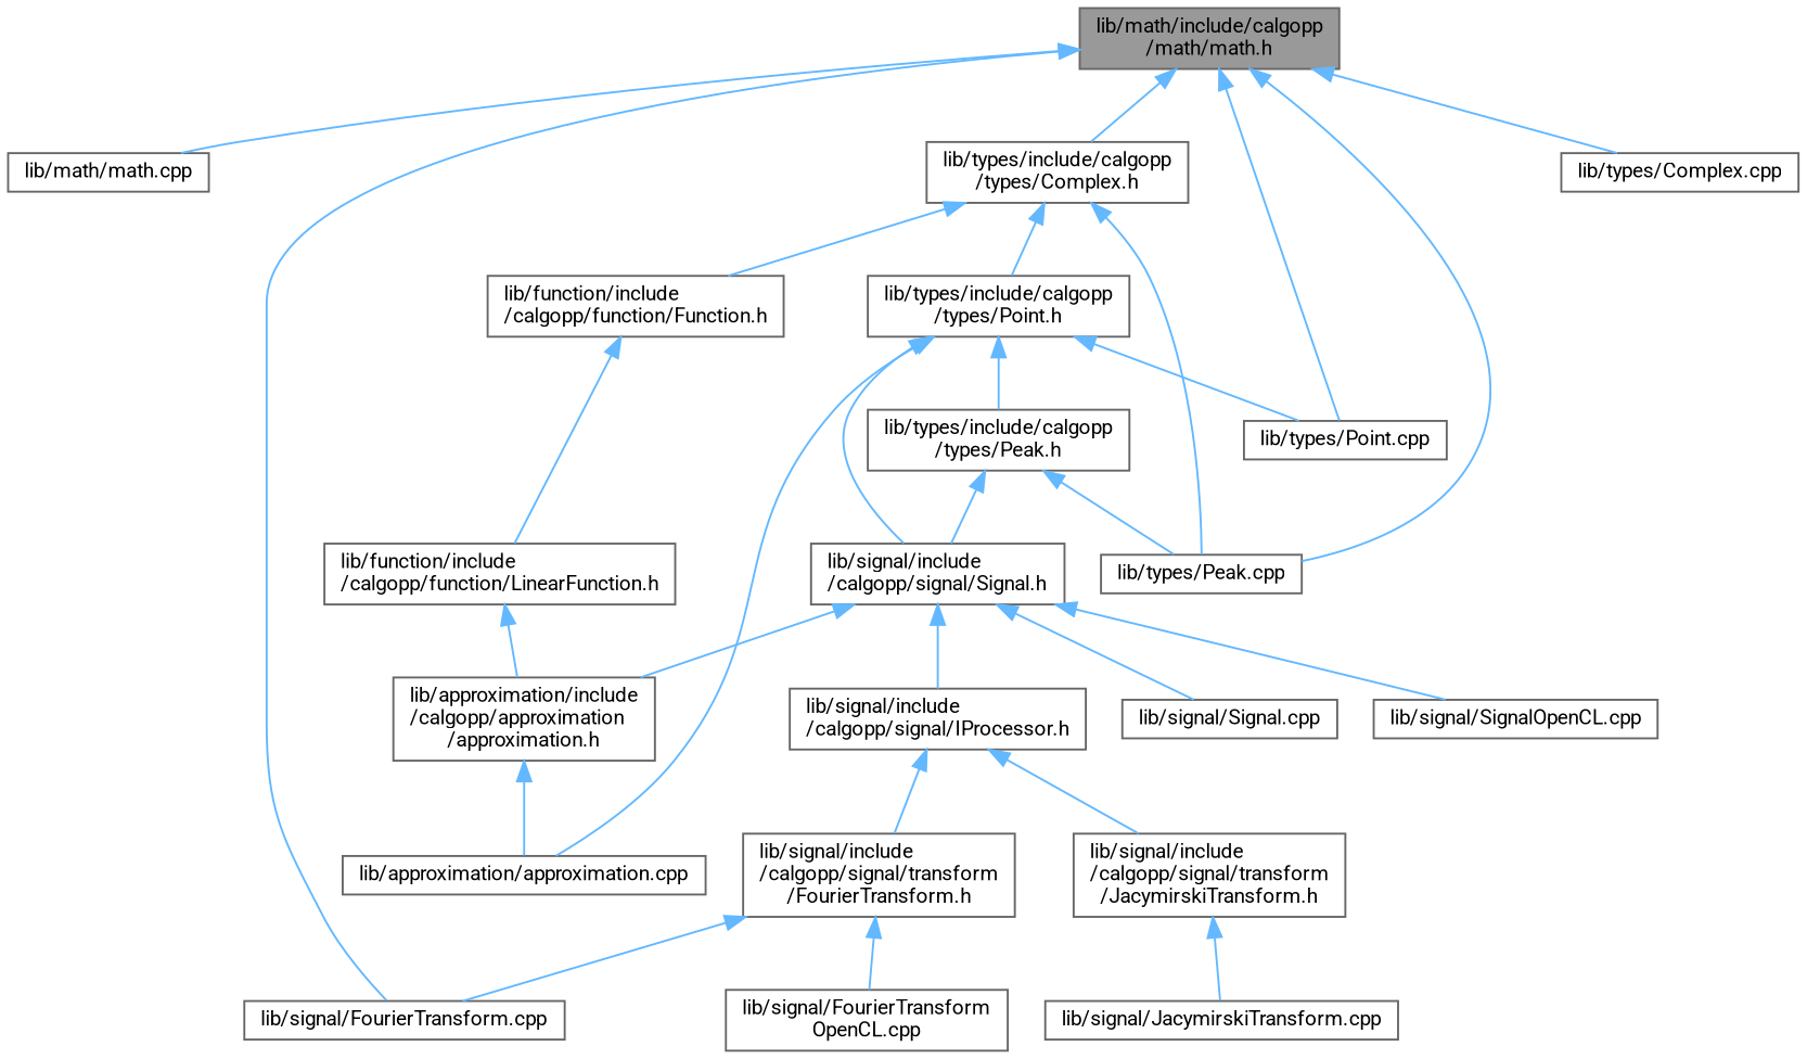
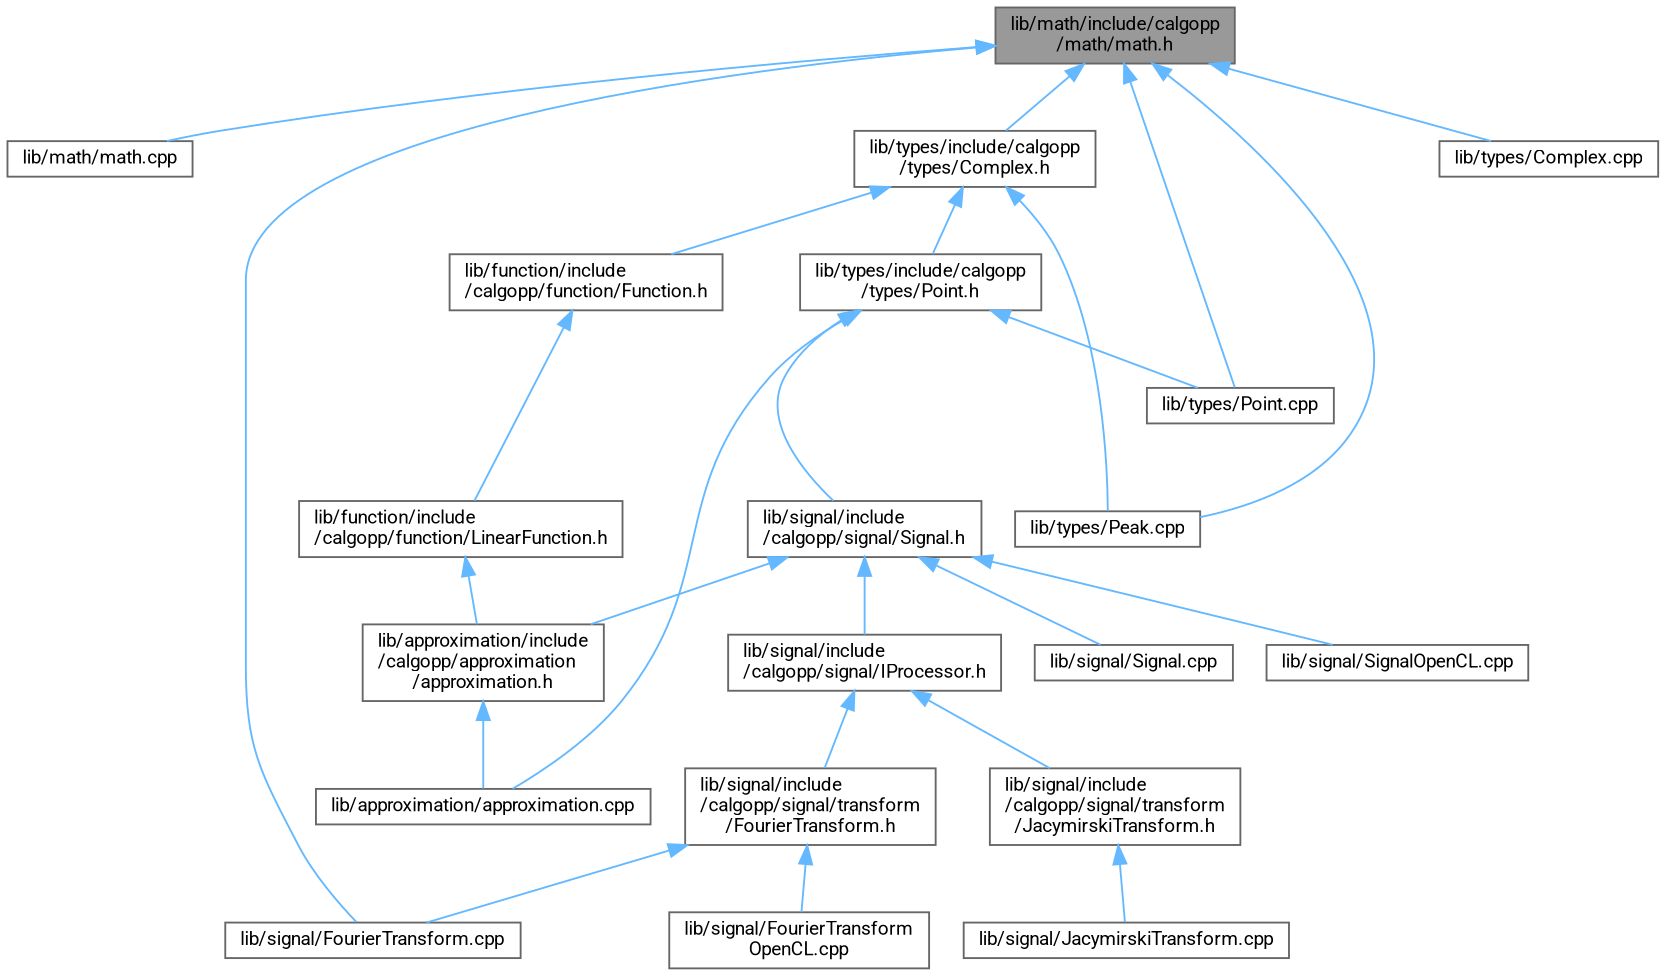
  digraph {
    fontname=Roboto
    node [color=grey40 fillcolor=white fontname=Roboto fontsize=10 shape=box style=filled]
    edge [color=steelblue1 dir=back fontname=Roboto fontsize=10 labelfontname=Helvetica labelfontsize=10 style=solid]
    n1 [color=gray40 fillcolor=grey60 fontcolor=black height=0.2 label="lib/math/include/calgopp\l/math/math.h" width=0.4]
    n2 [height=0.2 label="lib/math/math.cpp" width=0.4]
    n3 [height=0.2 label="lib/signal/FourierTransform.cpp" width=0.4]
    n4 [height=0.2 label="lib/types/Complex.cpp" width=0.4]
    n5 [height=0.2 label="lib/types/Peak.cpp" width=0.4]
    n6 [height=0.2 label="lib/types/Point.cpp" width=0.4]
    n7 [height=0.2 label="lib/types/include/calgopp\l/types/Complex.h" width=0.4]
    n8 [height=0.2 label="lib/function/include\l/calgopp/function/Function.h" width=0.4]
    n9 [height=0.2 label="lib/types/include/calgopp\l/types/Point.h" width=0.4]
    n10 [height=0.2 label="lib/function/include\l/calgopp/function/LinearFunction.h" width=0.4]
    n11 [height=0.2 label="lib/approximation/approximation.cpp" width=0.4]
    n12 [height=0.2 label="lib/signal/include\l/calgopp/signal/Signal.h" width=0.4]
-   n13 [height=0.2 label="lib/types/include/calgopp\l/types/Peak.h" width=0.4]
    n14 [height=0.2 label="lib/approximation/include\l/calgopp/approximation\l/approximation.h" width=0.4]
    n15 [height=0.2 label="lib/signal/Signal.cpp" width=0.4]
    n16 [height=0.2 label="lib/signal/SignalOpenCL.cpp" width=0.4]
    n17 [height=0.2 label="lib/signal/include\l/calgopp/signal/IProcessor.h" width=0.4]
    n18 [height=0.2 label="lib/signal/include\l/calgopp/signal/transform\l/FourierTransform.h" width=0.4]
    n19 [height=0.2 label="lib/signal/include\l/calgopp/signal/transform\l/JacymirskiTransform.h" width=0.4]
    n20 [height=0.2 label="lib/signal/FourierTransform\lOpenCL.cpp" width=0.4]
    n21 [height=0.2 label="lib/signal/JacymirskiTransform.cpp" width=0.4]
    n1 -> n2
    n1 -> n3
    n1 -> n4
    n1 -> n5
    n1 -> n6
    n1 -> n7
    n7 -> n5
    n7 -> n8
    n7 -> n9
    n8 -> n10
    n9 -> n6
    n9 -> n11
    n9 -> n12
-   n9 -> n13
    n10 -> n14
    n12 -> n14
    n12 -> n15
    n12 -> n16
    n12 -> n17
-   n13 -> n5
-   n13 -> n12
    n14 -> n11
    n17 -> n18
    n17 -> n19
    n18 -> n3
    n18 -> n20
    n19 -> n21
  }
